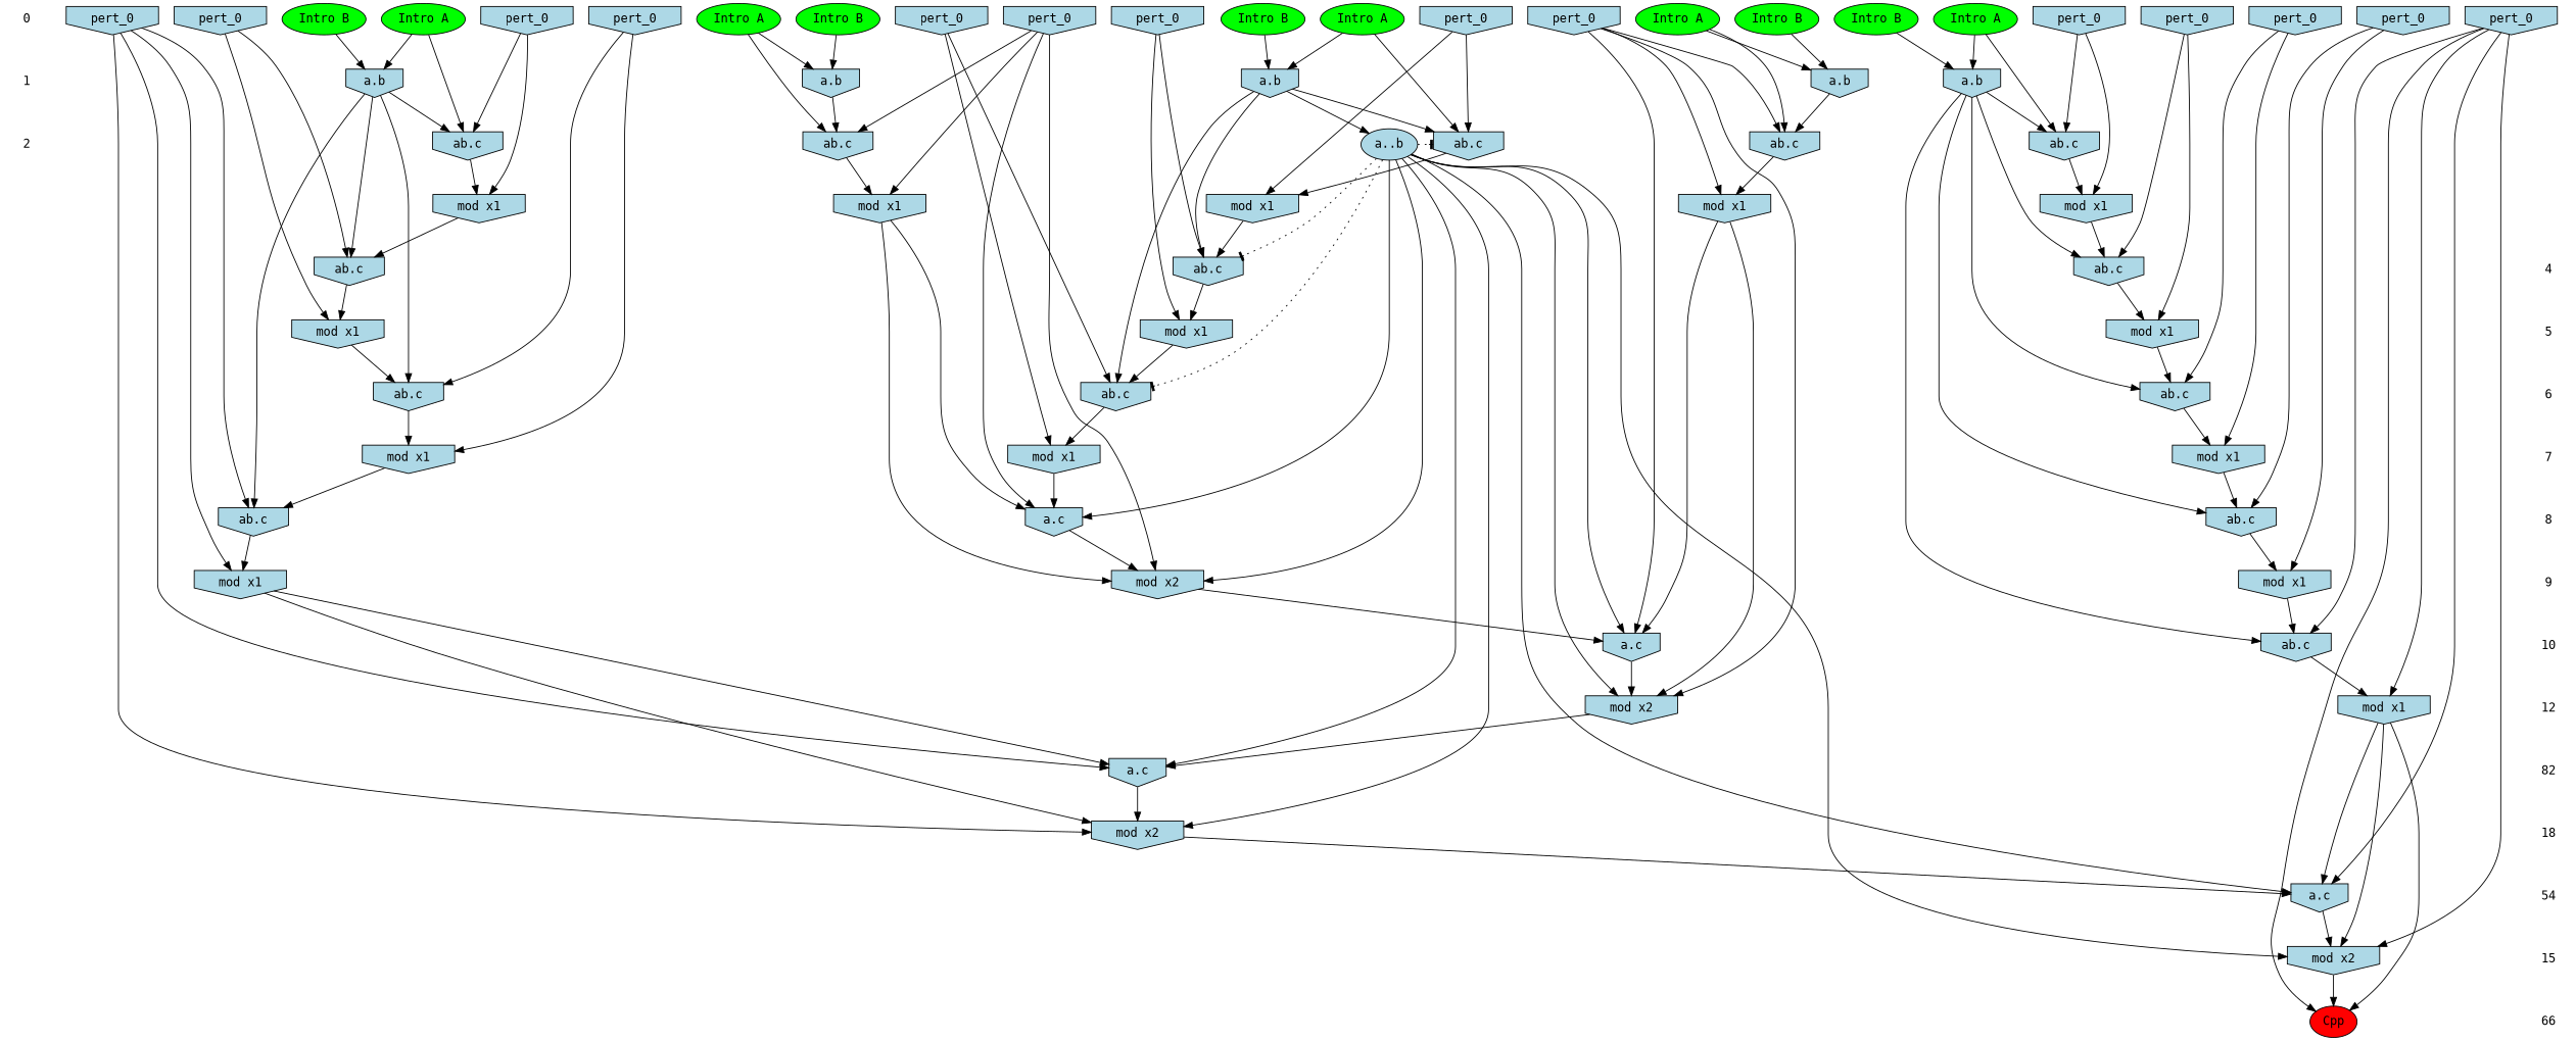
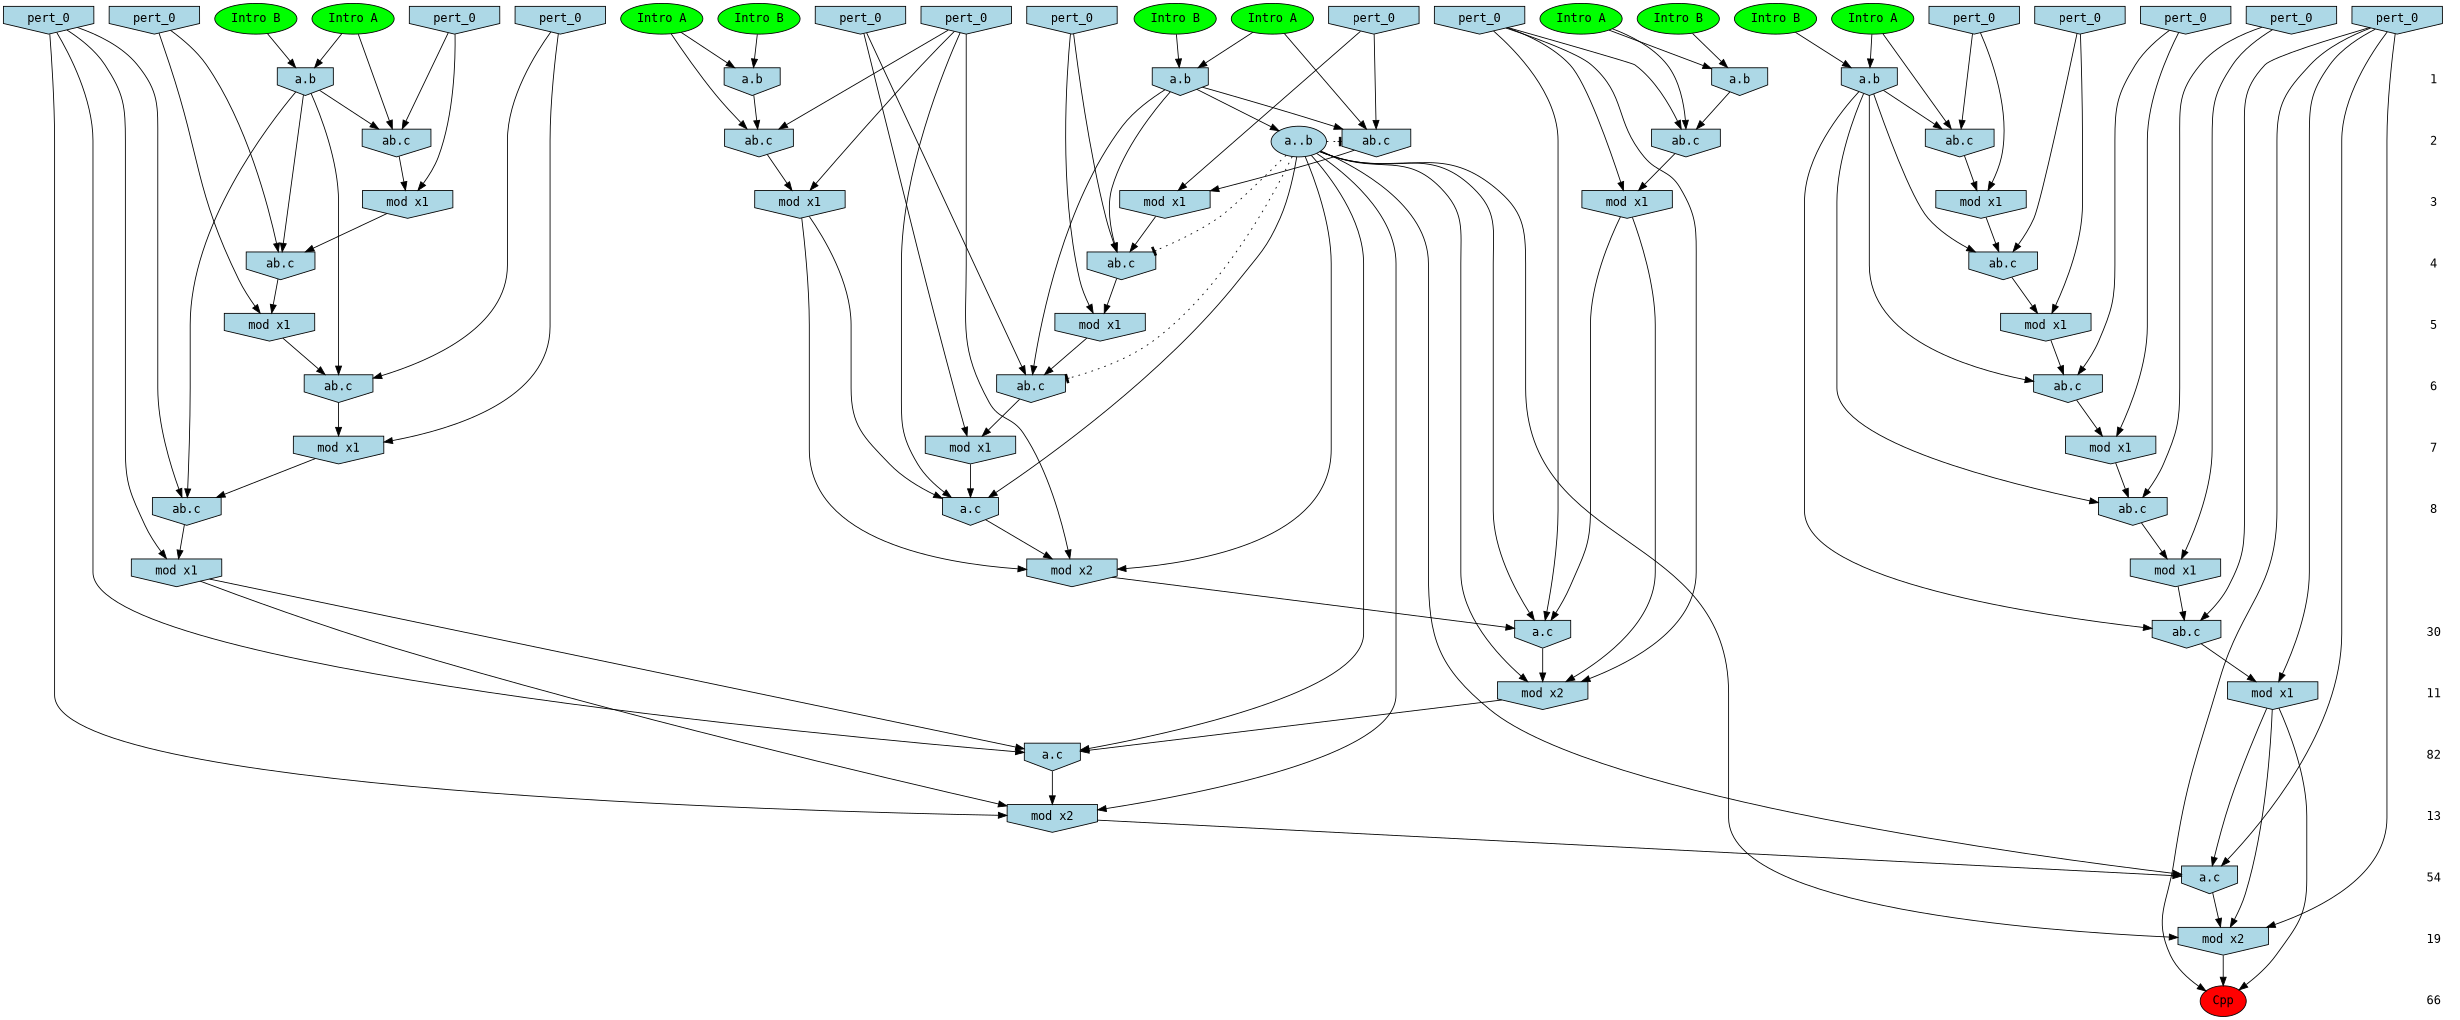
  digraph {
    fontname="DejaVu Sans Mono"
    ranksep=.5
    node [fontname="DejaVu Sans Mono" shape=invhouse fillcolor=lightblue style=filled]
    edge [fontname="DejaVu Sans Mono"]
-   0 [shape=plaintext fillcolor="" style=""]
    n2 [fillcolor=green label="Intro A" shape=""]
    n3 [fillcolor=green label="Intro B" shape=""]
    n4 [fillcolor=green label="Intro A" shape=""]
    n5 [fillcolor=green label="Intro B" shape=""]
    n6 [fillcolor=green label="Intro A" shape=""]
    n7 [fillcolor=green label="Intro A" shape=""]
    n8 [fillcolor=green label="Intro A" shape=""]
    n9 [fillcolor=green label="Intro B" shape=""]
    n10 [fillcolor=green label="Intro B" shape=""]
    n11 [fillcolor=green label="Intro B" shape=""]
    n12 [label=pert_0]
    n13 [label=pert_0]
    n14 [label=pert_0]
    n15 [label=pert_0]
    n16 [label=pert_0]
    n17 [label=pert_0]
    n18 [label=pert_0]
    n19 [label=pert_0]
    n20 [label=pert_0]
    n21 [label=pert_0]
    n22 [label=pert_0]
    n23 [label=pert_0]
    n24 [label=pert_0]
    n25 [label=pert_0]
-   9 [shape=plaintext fillcolor="" style=""]
    n27 [label="mod x1"]
    n28 [label="mod x1"]
    n29 [label="mod x2"]
    1 [shape=plaintext fillcolor="" style=""]
    n31 [label="a.b"]
    n32 [label="a.b"]
    n33 [label="a.b"]
    n34 [label="a.b"]
    n35 [label="a.b"]
    2 [shape=plaintext fillcolor="" style=""]
    n37 [label="ab.c"]
    n38 [label="ab.c"]
    n39 [label="ab.c"]
    n40 [label="ab.c"]
    n41 [label="ab.c"]
    n42 [label="a..b" shape=ellipse]
+   3 [shape=plaintext fillcolor="" style=""]
    n44 [label="mod x1"]
    n45 [label="mod x1"]
    n46 [label="mod x1"]
    n47 [label="mod x1"]
    n48 [label="mod x1"]
    4 [shape=plaintext fillcolor="" style=""]
    n50 [label="ab.c"]
    n51 [label="ab.c"]
    n52 [label="ab.c"]
    5 [shape=plaintext fillcolor="" style=""]
    n54 [label="mod x1"]
    n55 [label="mod x1"]
    n56 [label="mod x1"]
    6 [shape=plaintext fillcolor="" style=""]
    n58 [label="ab.c"]
    n59 [label="ab.c"]
    n60 [label="ab.c"]
    7 [shape=plaintext fillcolor="" style=""]
    n62 [label="mod x1"]
    n63 [label="mod x1"]
    n64 [label="mod x1"]
    8 [shape=plaintext fillcolor="" style=""]
    n66 [label="a.c"]
    n67 [label="ab.c"]
    n68 [label="ab.c"]
-   10 [shape=plaintext fillcolor="" style=""]
+   10 [shape=plaintext label=30 fillcolor="" style=""]
    n70 [label="ab.c"]
    n71 [label="a.c"]
-   11 [shape=plaintext label=12 fillcolor="" style=""]
+   11 [shape=plaintext fillcolor="" style=""]
    n73 [label="mod x1"]
    n74 [label="mod x2"]
    n75 [label=82 shape=plaintext fillcolor="" style=""]
    n76 [label="a.c"]
-   13 [shape=plaintext label=18 fillcolor="" style=""]
+   13 [shape=plaintext fillcolor="" style=""]
    n78 [label="mod x2"]
    n79 [label=54 shape=plaintext fillcolor="" style=""]
    n80 [label="a.c"]
-   15 [shape=plaintext fillcolor="" style=""]
+   15 [shape=plaintext label=19 fillcolor="" style=""]
    n82 [label="mod x2"]
    n83 [label=66 shape=plaintext fillcolor="" style=""]
    n84 [fillcolor=red label=Cpp shape=""]
    subgraph sub_1 {
      rank=same
-     0
      n2
      n3
      n4
      n5
      n6
      n7
      n8
      n9
      n10
      n11
      n12
      n13
      n14
      n15
      n16
      n17
      n18
      n19
      n20
      n21
      n22
      n23
      n24
      n25
    }
    subgraph sub_2 {
      rank=same
-     9
      n27
      n28
      n29
    }
    subgraph sub_3 {
      rank=same
      1
      n31
      n32
      n33
      n34
      n35
    }
    subgraph sub_4 {
      rank=same
      2
      n37
      n38
      n39
      n40
      n41
      n42
    }
    subgraph sub_5 {
      rank=same
+     3
      n44
      n45
      n46
      n47
      n48
    }
    subgraph sub_6 {
      rank=same
      4
      n50
      n51
      n52
    }
    subgraph sub_7 {
      rank=same
      5
      n54
      n55
      n56
    }
    subgraph sub_8 {
      rank=same
      6
      n58
      n59
      n60
    }
    subgraph sub_9 {
      rank=same
      7
      n62
      n63
      n64
    }
    subgraph sub_10 {
      rank=same
      8
      n66
      n67
      n68
    }
    subgraph sub_11 {
      rank=same
      10
      n70
      n71
    }
    subgraph sub_12 {
      rank=same
      11
      n73
      n74
    }
    subgraph sub_13 {
      rank=same
      n75
      n76
    }
    subgraph sub_14 {
      rank=same
      13
      n78
    }
    subgraph sub_15 {
      rank=same
      n79
      n80
    }
    subgraph sub_16 {
      rank=same
      15
      n82
    }
    subgraph sub_17 {
      rank=same
      n83
      n84
    }
-   0 -> 1 [style=invis]
    n2 -> n32
    n2 -> n38
    n3 -> n33
    n4 -> n35
    n4 -> n37
    n5 -> n31
    n6 -> n34
    n6 -> n39
    n7 -> n33
    n7 -> n41
    n8 -> n31
    n8 -> n40
    n9 -> n32
    n10 -> n35
    n11 -> n34
    n12 -> n60
    n12 -> n64
    n13 -> n41
    n13 -> n44
    n14 -> n58
    n14 -> n62
    n15 -> n52
    n15 -> n55
    n16 -> n28
    n16 -> n68
    n17 -> n51
    n17 -> n56
    n18 -> n39
    n18 -> n47
    n18 -> n71
    n18 -> n74
    n19 -> n29
    n19 -> n40
    n19 -> n48
    n19 -> n66
    n20 -> n50
    n20 -> n54
    n21 -> n27
    n21 -> n67
    n21 -> n76
    n21 -> n78
    n22 -> n38
    n22 -> n46
    n23 -> n70
    n23 -> n73
    n23 -> n80
    n23 -> n82
    n23 -> n84
    n24 -> n37
    n24 -> n45
    n25 -> n59
    n25 -> n63
-   9 -> 10 [style=invis]
    n27 -> n76
    n27 -> n78
    n28 -> n70
    n29 -> n71
    1 -> 2 [style=invis]
    n31 -> n40
    n32 -> n38
    n32 -> n52
    n32 -> n59
    n32 -> n67
    n33 -> n41
    n33 -> n42
    n33 -> n50
    n33 -> n58
    n34 -> n39
    n35 -> n37
    n35 -> n51
    n35 -> n60
    n35 -> n68
    n35 -> n70
+   2 -> 3 [style=invis]
    n37 -> n45
    n38 -> n46
    n39 -> n47
    n40 -> n48
    n41 -> n44
    n42 -> n29
    n42 -> n41 [arrowhead=tee style=dotted]
    n42 -> n50 [arrowhead=tee style=dotted]
    n42 -> n58 [arrowhead=tee style=dotted]
    n42 -> n66
    n42 -> n71
    n42 -> n74
    n42 -> n76
    n42 -> n78
    n42 -> n80
    n42 -> n82
+   3 -> 4 [style=invis]
    n44 -> n50
    n45 -> n51
    n46 -> n52
    n47 -> n71
    n47 -> n74
    n48 -> n29
    n48 -> n66
    4 -> 5 [style=invis]
    n50 -> n54
    n51 -> n56
    n52 -> n55
    5 -> 6 [style=invis]
    n54 -> n58
    n55 -> n59
    n56 -> n60
    6 -> 7 [style=invis]
    n58 -> n62
    n59 -> n63
    n60 -> n64
    7 -> 8 [style=invis]
    n62 -> n66
    n63 -> n67
    n64 -> n68
-   8 -> 9 [style=invis]
    n66 -> n29
    n67 -> n27
    n68 -> n28
    10 -> 11 [style=invis]
    n70 -> n73
    n71 -> n74
    11 -> n75 [style=invis]
    n73 -> n80
    n73 -> n82
    n73 -> n84
    n74 -> n76
    n75 -> 13 [style=invis]
    n76 -> n78
    13 -> n79 [style=invis]
    n78 -> n80
    n79 -> 15 [style=invis]
    n80 -> n82
    15 -> n83 [style=invis]
    n82 -> n84
  }
